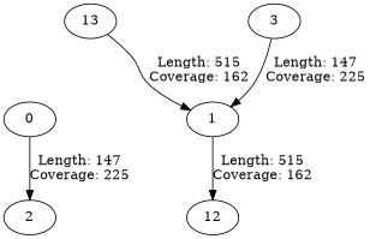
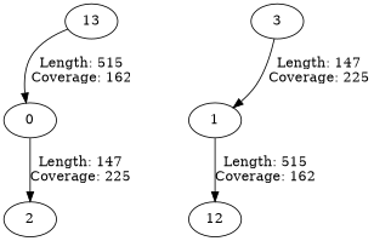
  digraph {
    0
    2
    3
    1
    12
    13
    0 -> 2 [label="Length: 147\nCoverage: 225"]
    3 -> 1 [label="Length: 147\nCoverage: 225"]
    1 -> 12 [label="Length: 515\nCoverage: 162"]
-   13 -> 1 [label="Length: 515\nCoverage: 162"]
+   13 -> 0 [label="Length: 515\nCoverage: 162"]
  }
